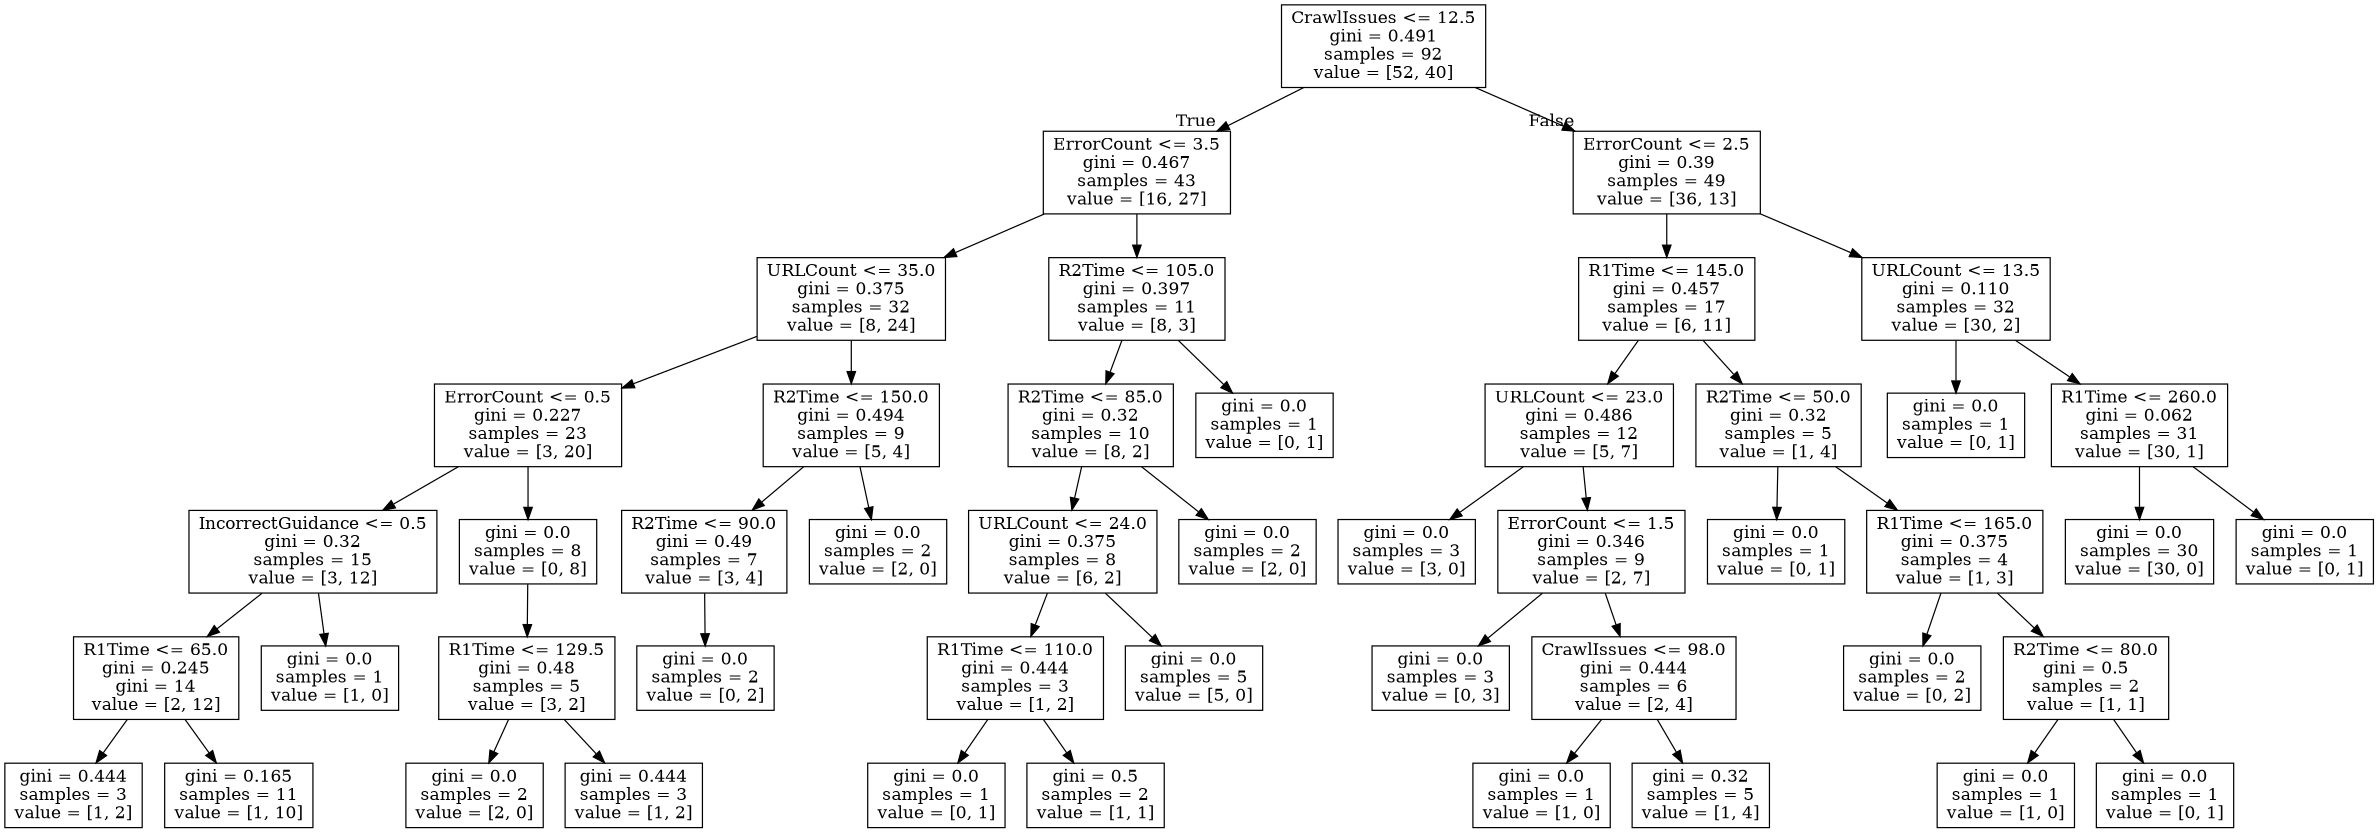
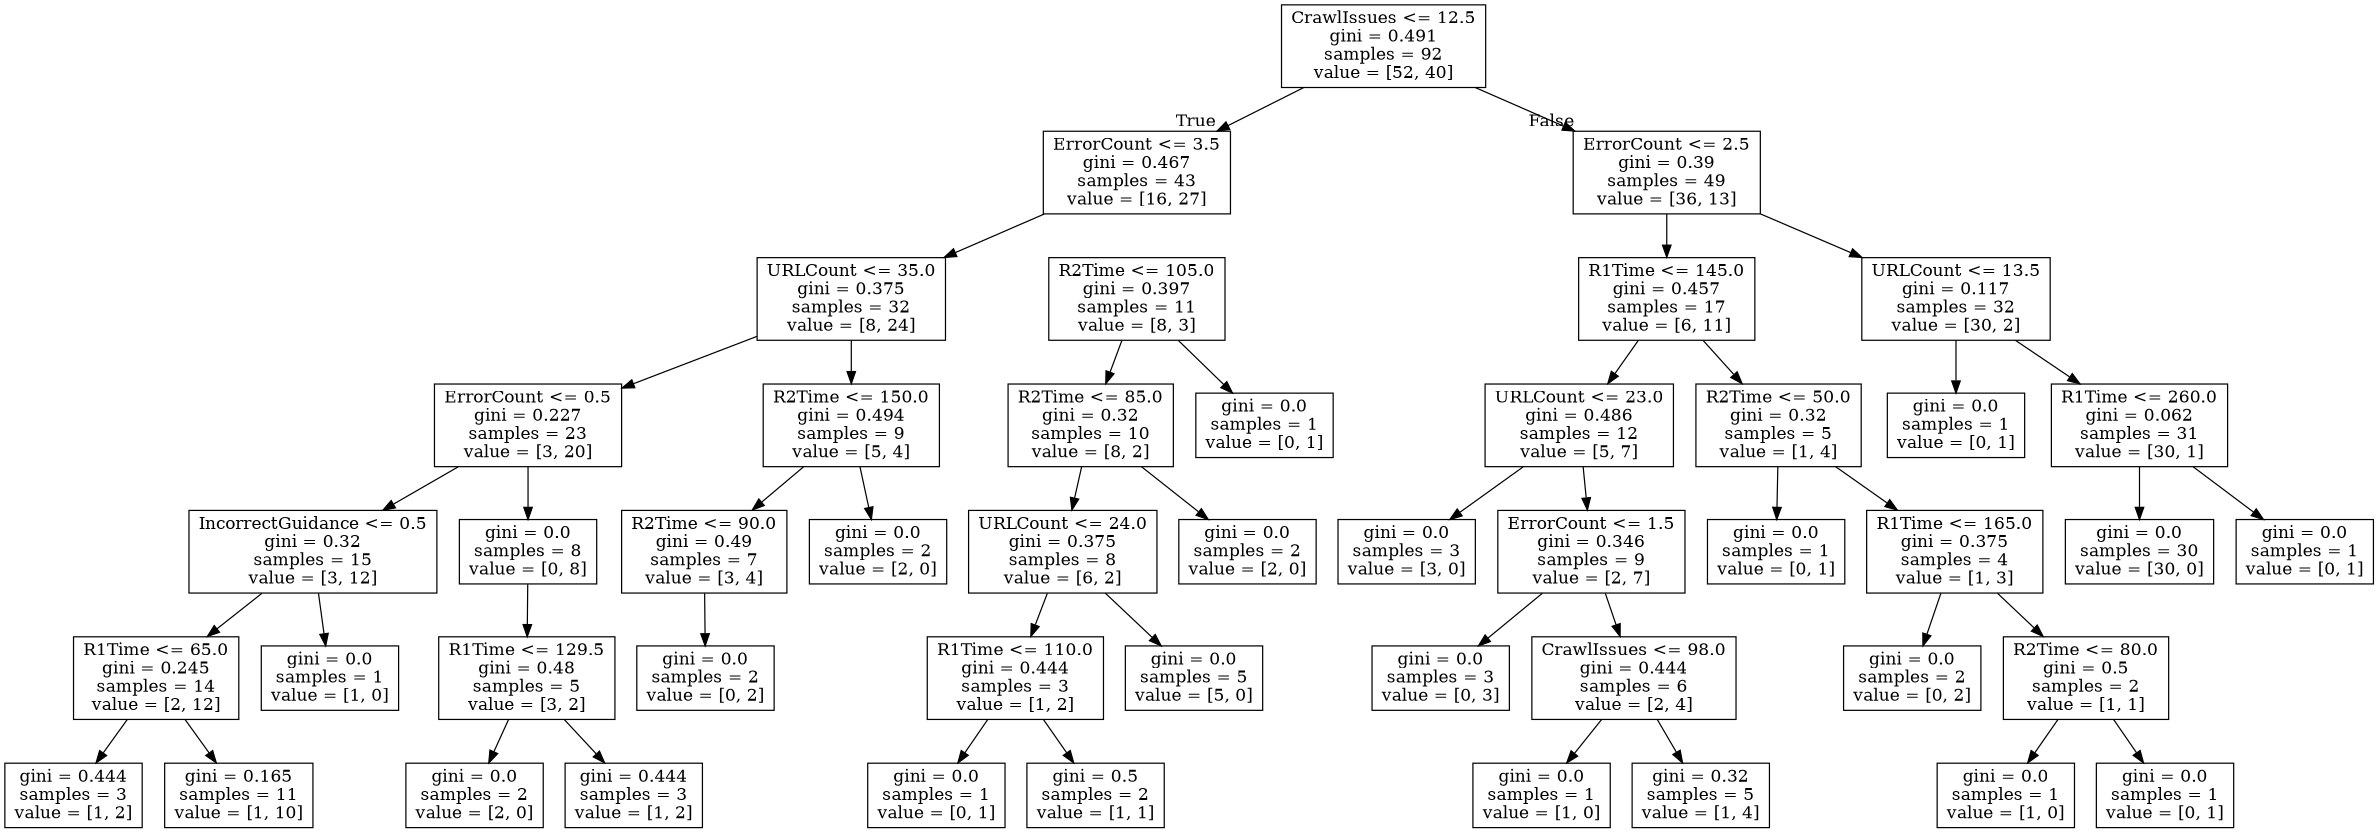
  digraph {
    node [shape=box]
    n1 [label="CrawlIssues <= 12.5\ngini = 0.491\nsamples = 92\nvalue = [52, 40]"]
    n2 [label="ErrorCount <= 3.5\ngini = 0.467\nsamples = 43\nvalue = [16, 27]"]
    n3 [label="ErrorCount <= 2.5\ngini = 0.39\nsamples = 49\nvalue = [36, 13]"]
    n4 [label="URLCount <= 35.0\ngini = 0.375\nsamples = 32\nvalue = [8, 24]"]
    n5 [label="R2Time <= 105.0\ngini = 0.397\nsamples = 11\nvalue = [8, 3]"]
    n6 [label="R1Time <= 145.0\ngini = 0.457\nsamples = 17\nvalue = [6, 11]"]
-   n7 [label="URLCount <= 13.5\ngini = 0.110\nsamples = 32\nvalue = [30, 2]"]
+   n7 [label="URLCount <= 13.5\ngini = 0.117\nsamples = 32\nvalue = [30, 2]"]
    n8 [label="ErrorCount <= 0.5\ngini = 0.227\nsamples = 23\nvalue = [3, 20]"]
    n9 [label="R2Time <= 150.0\ngini = 0.494\nsamples = 9\nvalue = [5, 4]"]
    n10 [label="R2Time <= 85.0\ngini = 0.32\nsamples = 10\nvalue = [8, 2]"]
    n11 [label="gini = 0.0\nsamples = 1\nvalue = [0, 1]"]
    n12 [label="IncorrectGuidance <= 0.5\ngini = 0.32\nsamples = 15\nvalue = [3, 12]"]
    n13 [label="gini = 0.0\nsamples = 8\nvalue = [0, 8]"]
    n14 [label="R2Time <= 90.0\ngini = 0.49\nsamples = 7\nvalue = [3, 4]"]
    n15 [label="gini = 0.0\nsamples = 2\nvalue = [2, 0]"]
-   n16 [label="R1Time <= 65.0\ngini = 0.245\ngini = 14\nvalue = [2, 12]"]
+   n16 [label="R1Time <= 65.0\ngini = 0.245\nsamples = 14\nvalue = [2, 12]"]
    n17 [label="gini = 0.0\nsamples = 1\nvalue = [1, 0]"]
    n18 [label="R1Time <= 129.5\ngini = 0.48\nsamples = 5\nvalue = [3, 2]"]
    n19 [label="gini = 0.444\nsamples = 3\nvalue = [1, 2]"]
    n20 [label="gini = 0.165\nsamples = 11\nvalue = [1, 10]"]
    n21 [label="gini = 0.0\nsamples = 2\nvalue = [0, 2]"]
    n22 [label="gini = 0.0\nsamples = 2\nvalue = [2, 0]"]
    n23 [label="gini = 0.444\nsamples = 3\nvalue = [1, 2]"]
    n24 [label="URLCount <= 24.0\ngini = 0.375\nsamples = 8\nvalue = [6, 2]"]
    n25 [label="gini = 0.0\nsamples = 2\nvalue = [2, 0]"]
    n26 [label="R1Time <= 110.0\ngini = 0.444\nsamples = 3\nvalue = [1, 2]"]
    n27 [label="gini = 0.0\nsamples = 5\nvalue = [5, 0]"]
    n28 [label="gini = 0.0\nsamples = 1\nvalue = [0, 1]"]
    n29 [label="gini = 0.5\nsamples = 2\nvalue = [1, 1]"]
    n30 [label="URLCount <= 23.0\ngini = 0.486\nsamples = 12\nvalue = [5, 7]"]
    n31 [label="R2Time <= 50.0\ngini = 0.32\nsamples = 5\nvalue = [1, 4]"]
    n32 [label="gini = 0.0\nsamples = 1\nvalue = [0, 1]"]
    n33 [label="R1Time <= 260.0\ngini = 0.062\nsamples = 31\nvalue = [30, 1]"]
    n34 [label="gini = 0.0\nsamples = 3\nvalue = [3, 0]"]
    n35 [label="ErrorCount <= 1.5\ngini = 0.346\nsamples = 9\nvalue = [2, 7]"]
    n36 [label="gini = 0.0\nsamples = 1\nvalue = [0, 1]"]
    n37 [label="R1Time <= 165.0\ngini = 0.375\nsamples = 4\nvalue = [1, 3]"]
    n38 [label="gini = 0.0\nsamples = 3\nvalue = [0, 3]"]
    n39 [label="CrawlIssues <= 98.0\ngini = 0.444\nsamples = 6\nvalue = [2, 4]"]
    n40 [label="gini = 0.0\nsamples = 1\nvalue = [1, 0]"]
    n41 [label="gini = 0.32\nsamples = 5\nvalue = [1, 4]"]
    n42 [label="gini = 0.0\nsamples = 2\nvalue = [0, 2]"]
    n43 [label="R2Time <= 80.0\ngini = 0.5\nsamples = 2\nvalue = [1, 1]"]
    n44 [label="gini = 0.0\nsamples = 1\nvalue = [1, 0]"]
    n45 [label="gini = 0.0\nsamples = 1\nvalue = [0, 1]"]
    n46 [label="gini = 0.0\nsamples = 30\nvalue = [30, 0]"]
    n47 [label="gini = 0.0\nsamples = 1\nvalue = [0, 1]"]
    n1 -> n2 [headlabel=True labelangle=45 labeldistance=2.5]
    n1 -> n3 [headlabel=False labelangle=-45 labeldistance=2.5]
    n2 -> n4
-   n2 -> n5
    n3 -> n6
    n3 -> n7
    n4 -> n8
    n4 -> n9
    n5 -> n10
    n5 -> n11
    n6 -> n30
    n6 -> n31
    n7 -> n32
    n7 -> n33
    n8 -> n12
    n8 -> n13
    n9 -> n14
    n9 -> n15
    n10 -> n24
    n10 -> n25
    n12 -> n16
    n12 -> n17
    n13 -> n18
    n14 -> n21
    n16 -> n19
    n16 -> n20
    n18 -> n22
    n18 -> n23
    n24 -> n26
    n24 -> n27
    n26 -> n28
    n26 -> n29
    n30 -> n34
    n30 -> n35
    n31 -> n36
    n31 -> n37
    n33 -> n46
    n33 -> n47
    n35 -> n38
    n35 -> n39
    n37 -> n42
    n37 -> n43
    n39 -> n40
    n39 -> n41
    n43 -> n44
    n43 -> n45
  }
